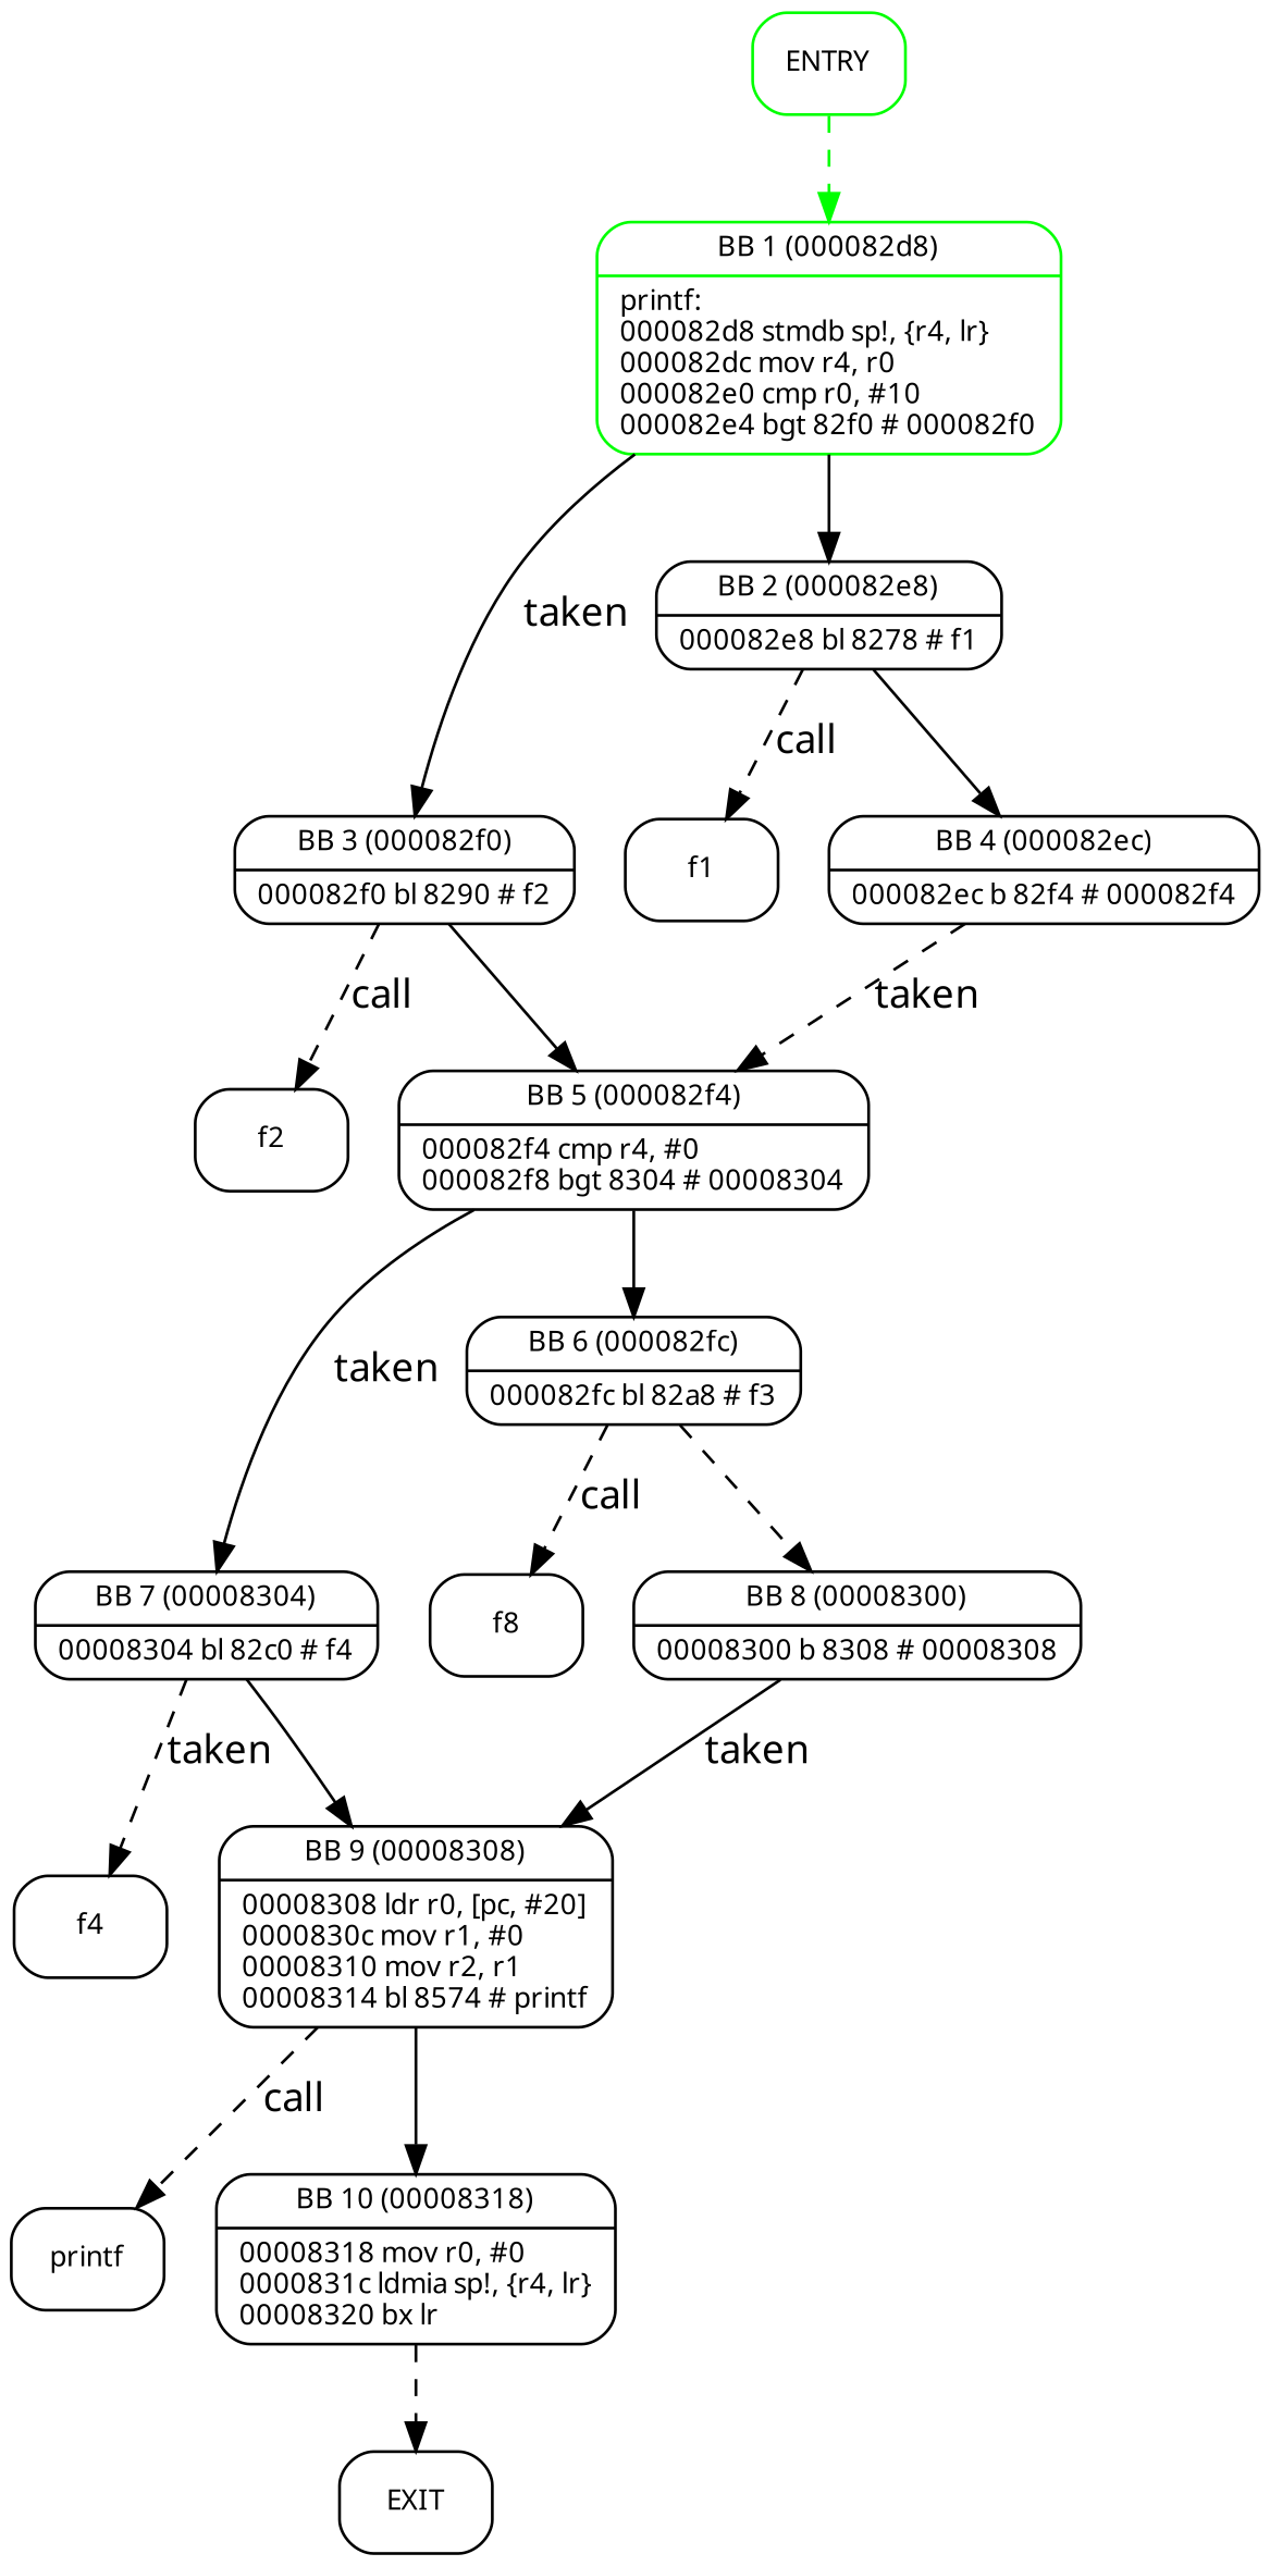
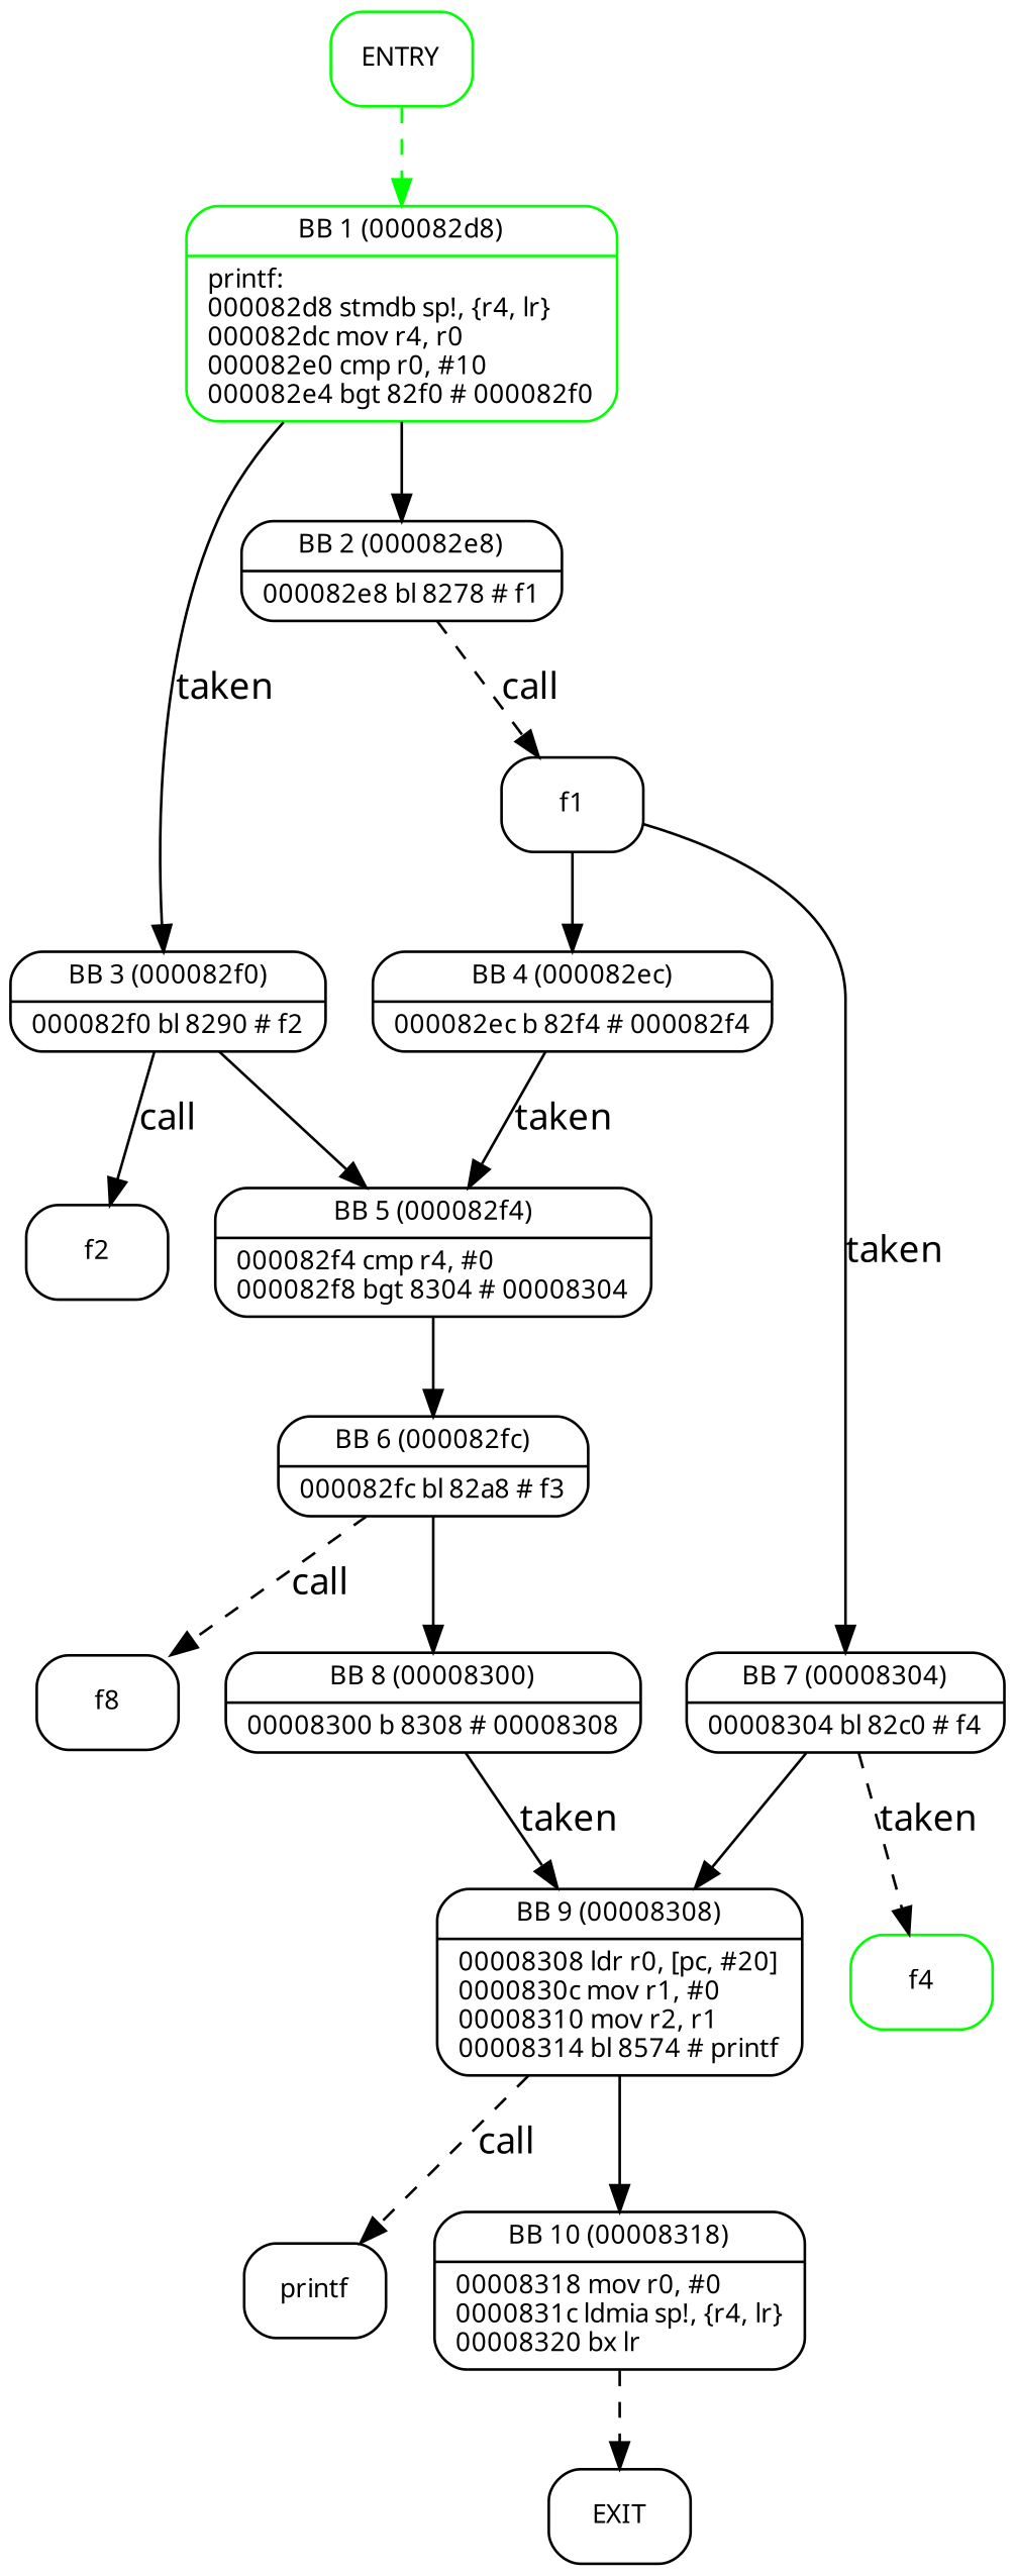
  digraph {
    fontname="Noto Sans"
    node [fontname="Noto Sans" fontsize=10 labeljust=l shape=Mrecord]
    edge [fontname="Noto Sans" weight=1]
    n1 [color=green label=ENTRY]
    n2 [color=green label="{BB 1 (000082d8) | printf:\l000082d8    stmdb sp!, \{r4, lr\}\l000082dc    mov r4, r0\l000082e0    cmp r0, #10\l000082e4    bgt 82f0    # 000082f0\l }"]
    n3 [label="{BB 3 (000082f0) | 000082f0    bl 8290    # f2\l }"]
    n4 [label="{BB 2 (000082e8) | 000082e8    bl 8278    # f1\l }"]
    n5 [label=f2]
    n6 [label="{BB 5 (000082f4) | 000082f4    cmp r4, #0\l000082f8    bgt 8304    # 00008304\l }"]
    n7 [label=f1]
    n8 [label="{BB 4 (000082ec) | 000082ec    b 82f4    # 000082f4\l }"]
    n9 [label="{BB 7 (00008304) | 00008304    bl 82c0    # f4\l }"]
    n10 [label="{BB 6 (000082fc) | 000082fc    bl 82a8    # f3\l }"]
-   n11 [label=f4]
+   n11 [label=f4 color=green]
    n12 [label="{BB 9 (00008308) | 00008308    ldr r0, [pc, #20]\l0000830c    mov r1, #0\l00008310    mov r2, r1\l00008314    bl 8574    # printf\l }"]
    n13 [label=f8]
    n14 [label="{BB 8 (00008300) | 00008300    b 8308    # 00008308\l }"]
    n15 [label=printf]
    n16 [label="{BB 10 (00008318) | 00008318    mov r0, #0\l0000831c    ldmia sp!, \{r4, lr\}\l00008320    bx lr\l }"]
    n17 [label=EXIT]
    n1 -> n2 [color=green style=dashed]
    n2 -> n3 [label=taken weight=3]
    n2 -> n4 [weight=4]
-   n3 -> n5 [label=call style=dashed]
+   n3 -> n5 [label=call style=solid]
    n3 -> n6 [weight=4]
    n4 -> n7 [label=call style=dashed]
-   n4 -> n8 [weight=4]
-   n6 -> n9 [label=taken weight=3]
+   n7 -> n8 [weight=4]
+   n7 -> n9 [label=taken weight=3]
    n6 -> n10 [weight=4]
-   n8 -> n6 [label=taken weight=3 style=dashed]
+   n8 -> n6 [label=taken weight=3]
    n9 -> n11 [label=taken style=dashed]
    n9 -> n12 [weight=4]
    n10 -> n13 [label=call style=dashed]
-   n10 -> n14 [weight=4 style=dashed]
+   n10 -> n14 [weight=4]
    n12 -> n15 [label=call style=dashed]
    n12 -> n16 [weight=4]
    n14 -> n12 [label=taken weight=3]
    n16 -> n17 [style=dashed]
  }
